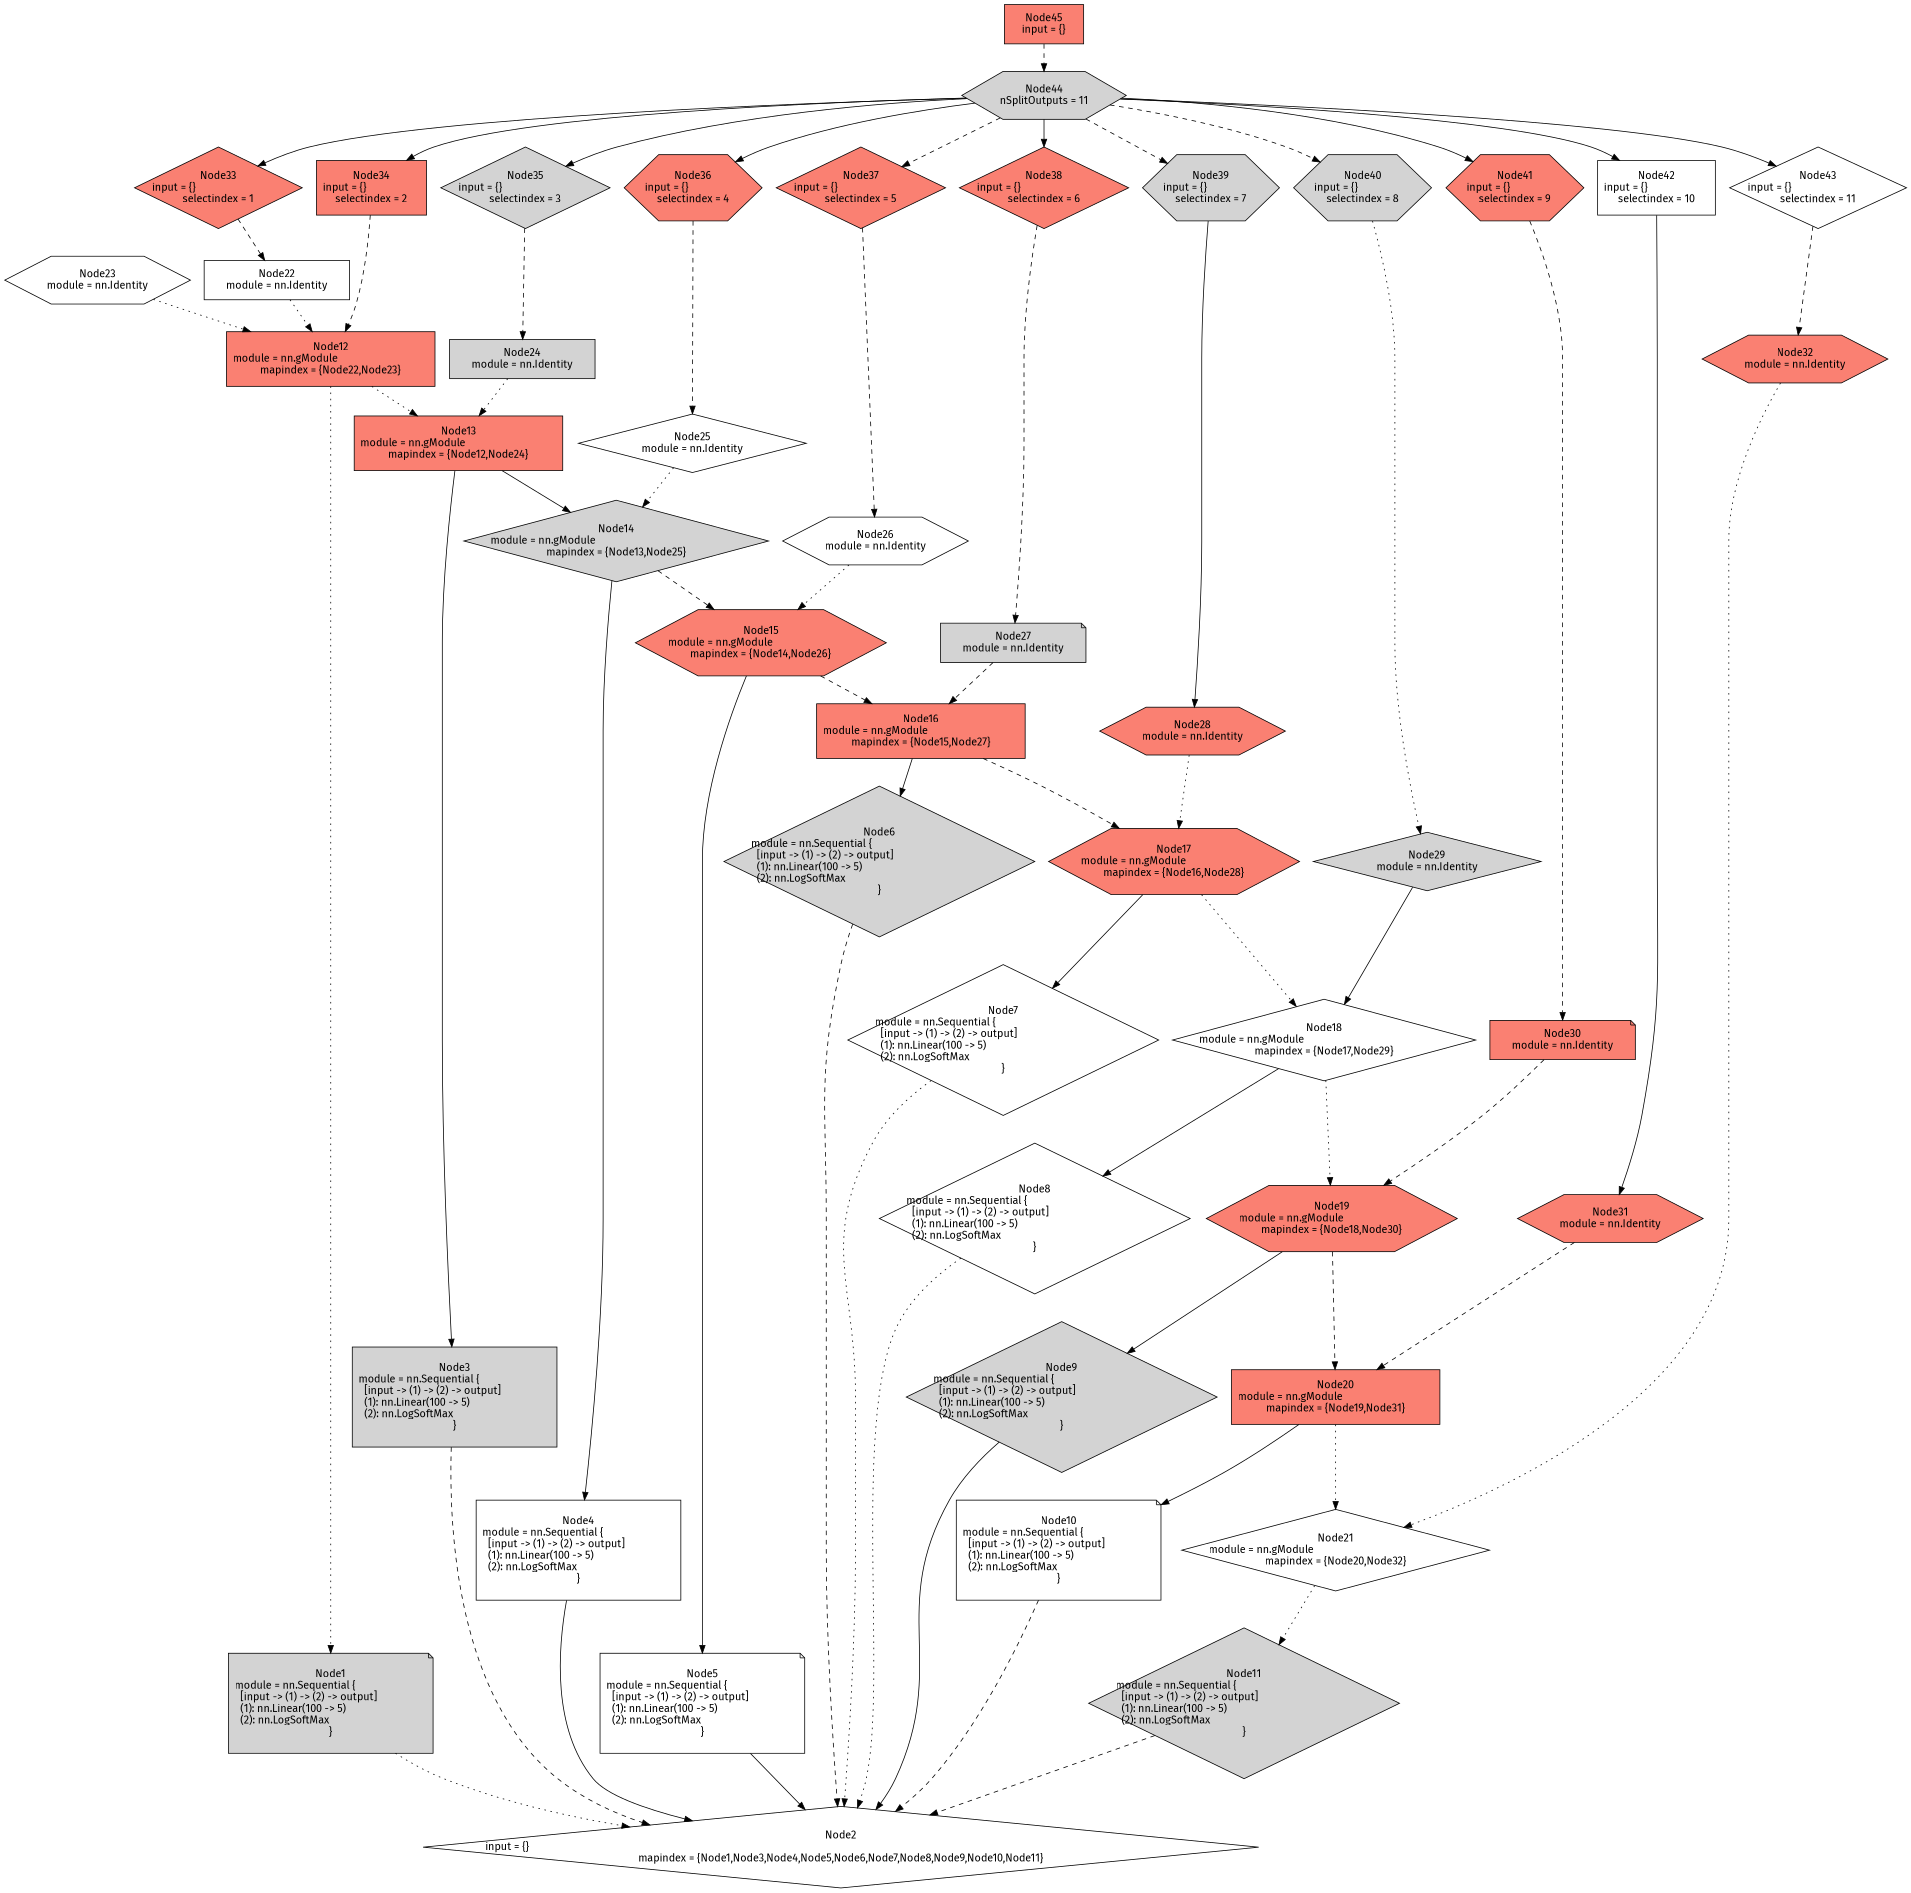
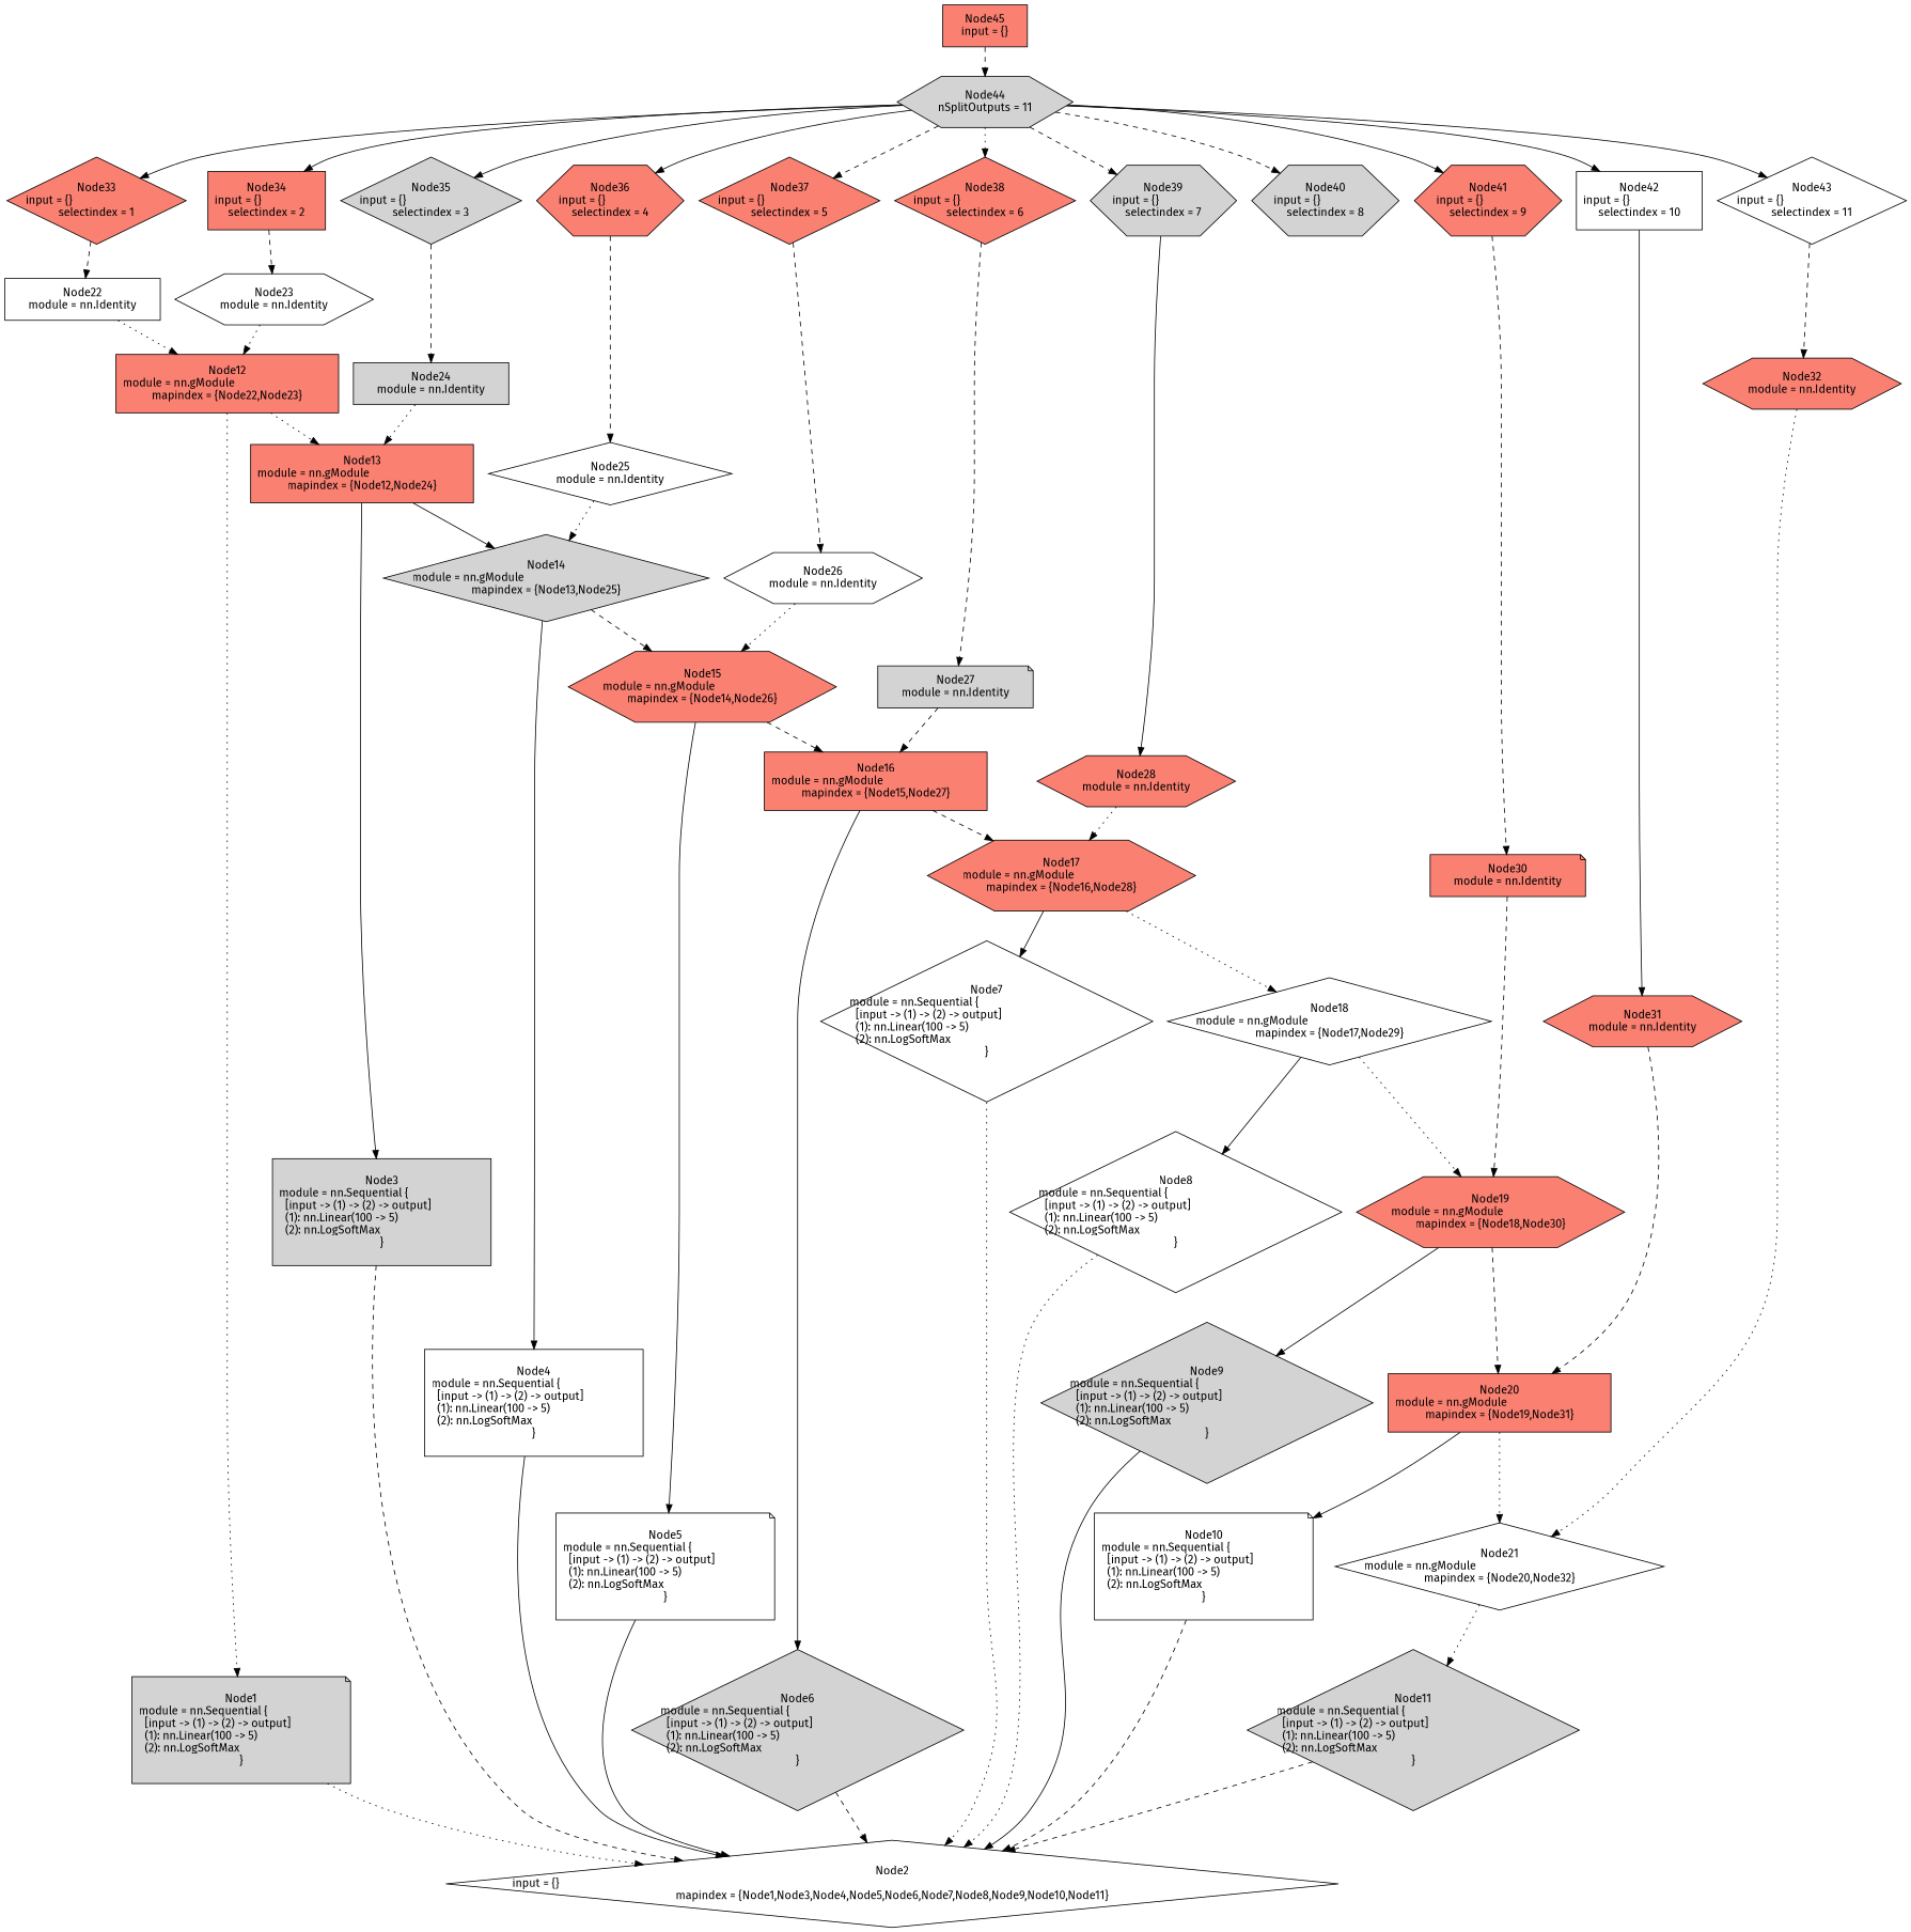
  digraph {
    fontname="Fira Sans"
    node [fillcolor=salmon fontname="Fira Sans" shape=diamond style=filled]
    edge [fontname="Fira Sans" style=dashed]
    n1 [fillcolor=lightgrey height=1.8071 label="Node1\nmodule = nn.Sequential {\l  [input -> (1) -> (2) -> output]\l  (1): nn.Linear(100 -> 5)\l  (2): nn.LogSoftMax\l}" shape=note width=3.6967]
    n2 [fillcolor=white height=0.98209 label="Node2\ninput = {}\lmapindex = {Node1,Node3,Node4,Node5,Node6,Node7,Node8,Node9,Node10,Node11}" width=10.17]
    n3 [fillcolor=lightgrey height=1.8071 label="Node3\nmodule = nn.Sequential {\l  [input -> (1) -> (2) -> output]\l  (1): nn.Linear(100 -> 5)\l  (2): nn.LogSoftMax\l}" shape=box width=3.6967]
    n4 [fillcolor=white height=1.8071 label="Node4\nmodule = nn.Sequential {\l  [input -> (1) -> (2) -> output]\l  (1): nn.Linear(100 -> 5)\l  (2): nn.LogSoftMax\l}" shape=box width=3.6967]
    n5 [fillcolor=white height=1.8071 label="Node5\nmodule = nn.Sequential {\l  [input -> (1) -> (2) -> output]\l  (1): nn.Linear(100 -> 5)\l  (2): nn.LogSoftMax\l}" shape=note width=3.6967]
    n6 [fillcolor=lightgrey height=1.8071 label="Node6\nmodule = nn.Sequential {\l  [input -> (1) -> (2) -> output]\l  (1): nn.Linear(100 -> 5)\l  (2): nn.LogSoftMax\l}" width=3.6967]
    n7 [fillcolor=white height=1.8071 label="Node7\nmodule = nn.Sequential {\l  [input -> (1) -> (2) -> output]\l  (1): nn.Linear(100 -> 5)\l  (2): nn.LogSoftMax\l}" width=3.6967]
    n8 [fillcolor=white height=1.8071 label="Node8\nmodule = nn.Sequential {\l  [input -> (1) -> (2) -> output]\l  (1): nn.Linear(100 -> 5)\l  (2): nn.LogSoftMax\l}" width=3.6967]
    n9 [fillcolor=lightgrey height=1.8071 label="Node9\nmodule = nn.Sequential {\l  [input -> (1) -> (2) -> output]\l  (1): nn.Linear(100 -> 5)\l  (2): nn.LogSoftMax\l}" width=3.6967]
    n10 [fillcolor=white height=1.8071 label="Node10\nmodule = nn.Sequential {\l  [input -> (1) -> (2) -> output]\l  (1): nn.Linear(100 -> 5)\l  (2): nn.LogSoftMax\l}" shape=note width=3.6967]
    n11 [fillcolor=lightgrey height=1.8071 label="Node11\nmodule = nn.Sequential {\l  [input -> (1) -> (2) -> output]\l  (1): nn.Linear(100 -> 5)\l  (2): nn.LogSoftMax\l}" width=3.6967]
    n12 [height=0.98209 label="Node12\nmodule = nn.gModule\lmapindex = {Node22,Node23}" shape=box width=3.7652]
    n13 [height=0.98209 label="Node13\nmodule = nn.gModule\lmapindex = {Node12,Node24}" shape=box width=3.7652]
    n14 [fillcolor=lightgrey height=0.98209 label="Node14\nmodule = nn.gModule\lmapindex = {Node13,Node25}" width=3.7652]
    n15 [height=0.98209 label="Node15\nmodule = nn.gModule\lmapindex = {Node14,Node26}" shape=hexagon width=3.7652]
    n16 [height=0.98209 label="Node16\nmodule = nn.gModule\lmapindex = {Node15,Node27}" shape=box width=3.7652]
    n17 [height=0.98209 label="Node17\nmodule = nn.gModule\lmapindex = {Node16,Node28}" shape=hexagon width=3.7652]
    n18 [fillcolor=white height=0.98209 label="Node18\nmodule = nn.gModule\lmapindex = {Node17,Node29}" width=3.7652]
    n19 [height=0.98209 label="Node19\nmodule = nn.gModule\lmapindex = {Node18,Node30}" shape=hexagon width=3.7652]
    n20 [height=0.98209 label="Node20\nmodule = nn.gModule\lmapindex = {Node19,Node31}" shape=box width=3.7652]
    n21 [fillcolor=white height=0.98209 label="Node21\nmodule = nn.gModule\lmapindex = {Node20,Node32}" width=3.7652]
    n22 [fillcolor=white height=0.70711 label="Node22\nmodule = nn.Identity" shape=box width=2.6307]
    n23 [fillcolor=white height=0.70711 label="Node23\nmodule = nn.Identity" shape=hexagon width=2.6307]
    n24 [fillcolor=lightgrey height=0.70711 label="Node24\nmodule = nn.Identity" shape=box width=2.6307]
    n25 [fillcolor=white height=0.70711 label="Node25\nmodule = nn.Identity" width=2.6307]
    n26 [fillcolor=white height=0.70711 label="Node26\nmodule = nn.Identity" shape=hexagon width=2.6307]
    n27 [fillcolor=lightgrey height=0.70711 label="Node27\nmodule = nn.Identity" shape=note width=2.6307]
    n28 [height=0.70711 label="Node28\nmodule = nn.Identity" shape=hexagon width=2.6307]
-   n29 [fillcolor=lightgrey height=0.70711 label="Node29\nmodule = nn.Identity" width=2.6307]
    n30 [height=0.70711 label="Node30\nmodule = nn.Identity" shape=note width=2.6307]
    n31 [height=0.70711 label="Node31\nmodule = nn.Identity" shape=hexagon width=2.6307]
    n32 [height=0.70711 label="Node32\nmodule = nn.Identity" shape=hexagon width=2.6307]
    n33 [height=0.98209 label="Node33\ninput = {}\lselectindex = 1" width=1.9812]
    n34 [height=0.98209 label="Node34\ninput = {}\lselectindex = 2" shape=box width=1.9812]
    n35 [fillcolor=lightgrey height=0.98209 label="Node35\ninput = {}\lselectindex = 3" width=1.9812]
    n36 [height=0.98209 label="Node36\ninput = {}\lselectindex = 4" shape=hexagon width=1.9812]
    n37 [height=0.98209 label="Node37\ninput = {}\lselectindex = 5" width=1.9812]
    n38 [height=0.98209 label="Node38\ninput = {}\lselectindex = 6" width=1.9812]
    n39 [fillcolor=lightgrey height=0.98209 label="Node39\ninput = {}\lselectindex = 7" shape=hexagon width=1.9812]
    n40 [fillcolor=lightgrey height=0.98209 label="Node40\ninput = {}\lselectindex = 8" shape=hexagon width=1.9812]
    n41 [height=0.98209 label="Node41\ninput = {}\lselectindex = 9" shape=hexagon width=1.9812]
    n42 [fillcolor=white height=0.98209 label="Node42\ninput = {}\lselectindex = 10" shape=box width=2.1187]
    n43 [fillcolor=white height=0.98209 label="Node43\ninput = {}\lselectindex = 11" width=2.1087]
    n44 [fillcolor=lightgrey height=0.70711 label="Node44\nnSplitOutputs = 11" shape=hexagon width=2.3998]
    n45 [height=0.70711 label="Node45\ninput = {}" shape=box width=1.4361]
    n1 -> n2 [style=dotted]
    n3 -> n2
    n4 -> n2 [style=solid]
    n5 -> n2 [style=solid]
    n6 -> n2
    n7 -> n2 [style=dotted]
    n8 -> n2 [style=dotted]
    n9 -> n2 [style=solid]
    n10 -> n2
    n11 -> n2
    n12 -> n1 [style=dotted]
    n12 -> n13 [style=dotted]
    n13 -> n3 [style=solid]
    n13 -> n14 [style=solid]
    n14 -> n4 [style=solid]
    n14 -> n15
    n15 -> n5 [style=solid]
    n15 -> n16
    n16 -> n6 [style=solid]
    n16 -> n17
    n17 -> n7 [style=solid]
    n17 -> n18 [style=dotted]
    n18 -> n8 [style=solid]
    n18 -> n19 [style=dotted]
    n19 -> n9 [style=solid]
    n19 -> n20
    n20 -> n10 [style=solid]
    n20 -> n21 [style=dotted]
    n21 -> n11 [style=dotted]
    n22 -> n12 [style=dotted]
    n23 -> n12 [style=dotted]
    n24 -> n13 [style=dotted]
    n25 -> n14 [style=dotted]
    n26 -> n15 [style=dotted]
    n27 -> n16
    n28 -> n17 [style=dotted]
-   n29 -> n18 [style=solid]
    n30 -> n19
    n31 -> n20
    n32 -> n21 [style=dotted]
    n33 -> n22
-   n34 -> n12
+   n34 -> n23
    n35 -> n24
    n36 -> n25
    n37 -> n26
    n38 -> n27
    n39 -> n28 [style=solid]
-   n40 -> n29 [style=dotted]
    n41 -> n30
    n42 -> n31 [style=solid]
    n43 -> n32
    n44 -> n33 [style=solid]
    n44 -> n34 [style=solid]
    n44 -> n35 [style=solid]
    n44 -> n36 [style=solid]
    n44 -> n37
-   n44 -> n38 [style=solid]
+   n44 -> n38 [style=dotted]
    n44 -> n39
    n44 -> n40
    n44 -> n41 [style=solid]
    n44 -> n42 [style=solid]
    n44 -> n43 [style=solid]
    n45 -> n44
  }
